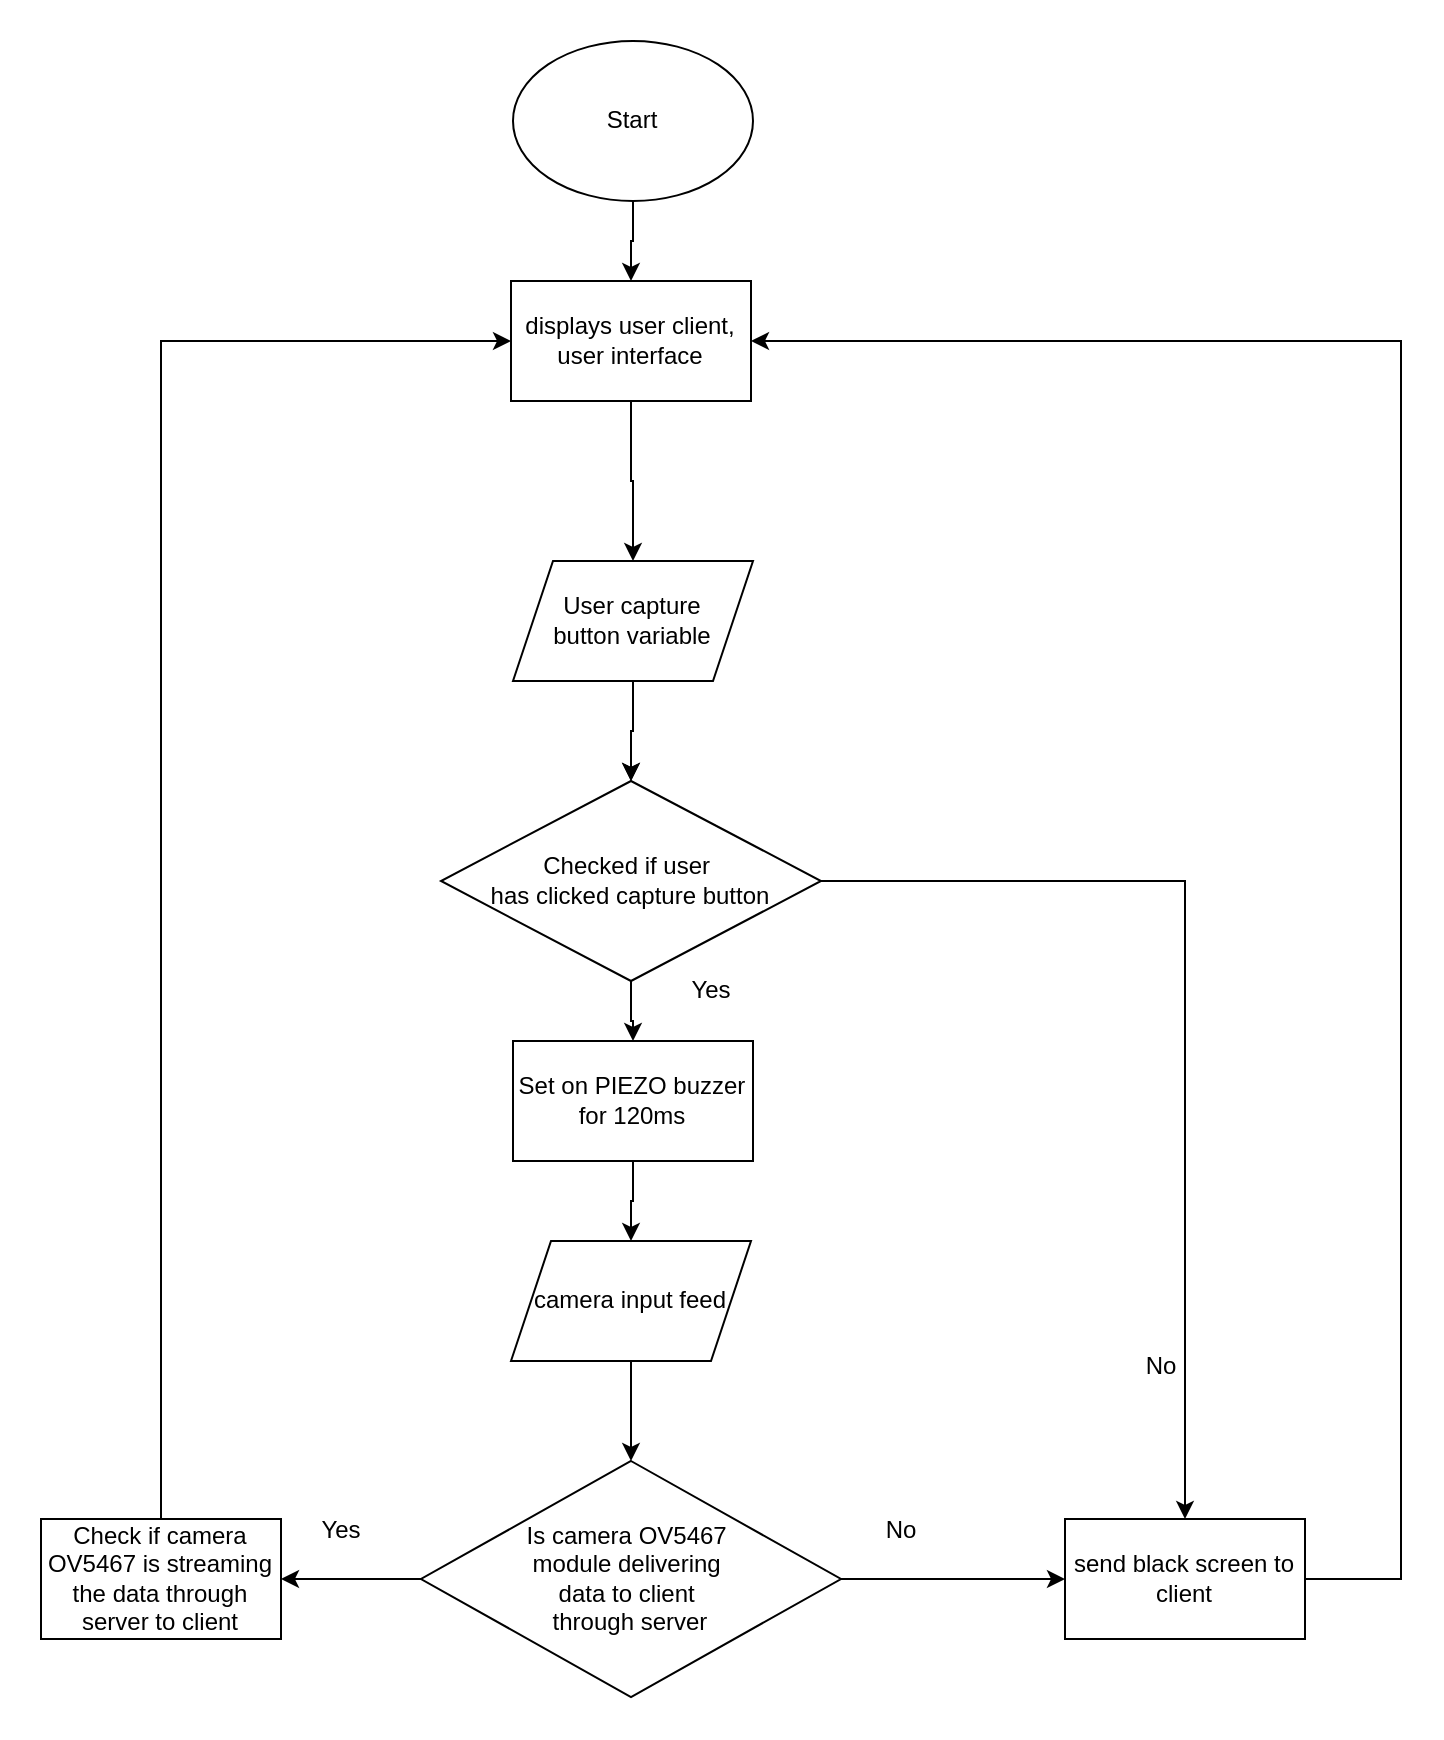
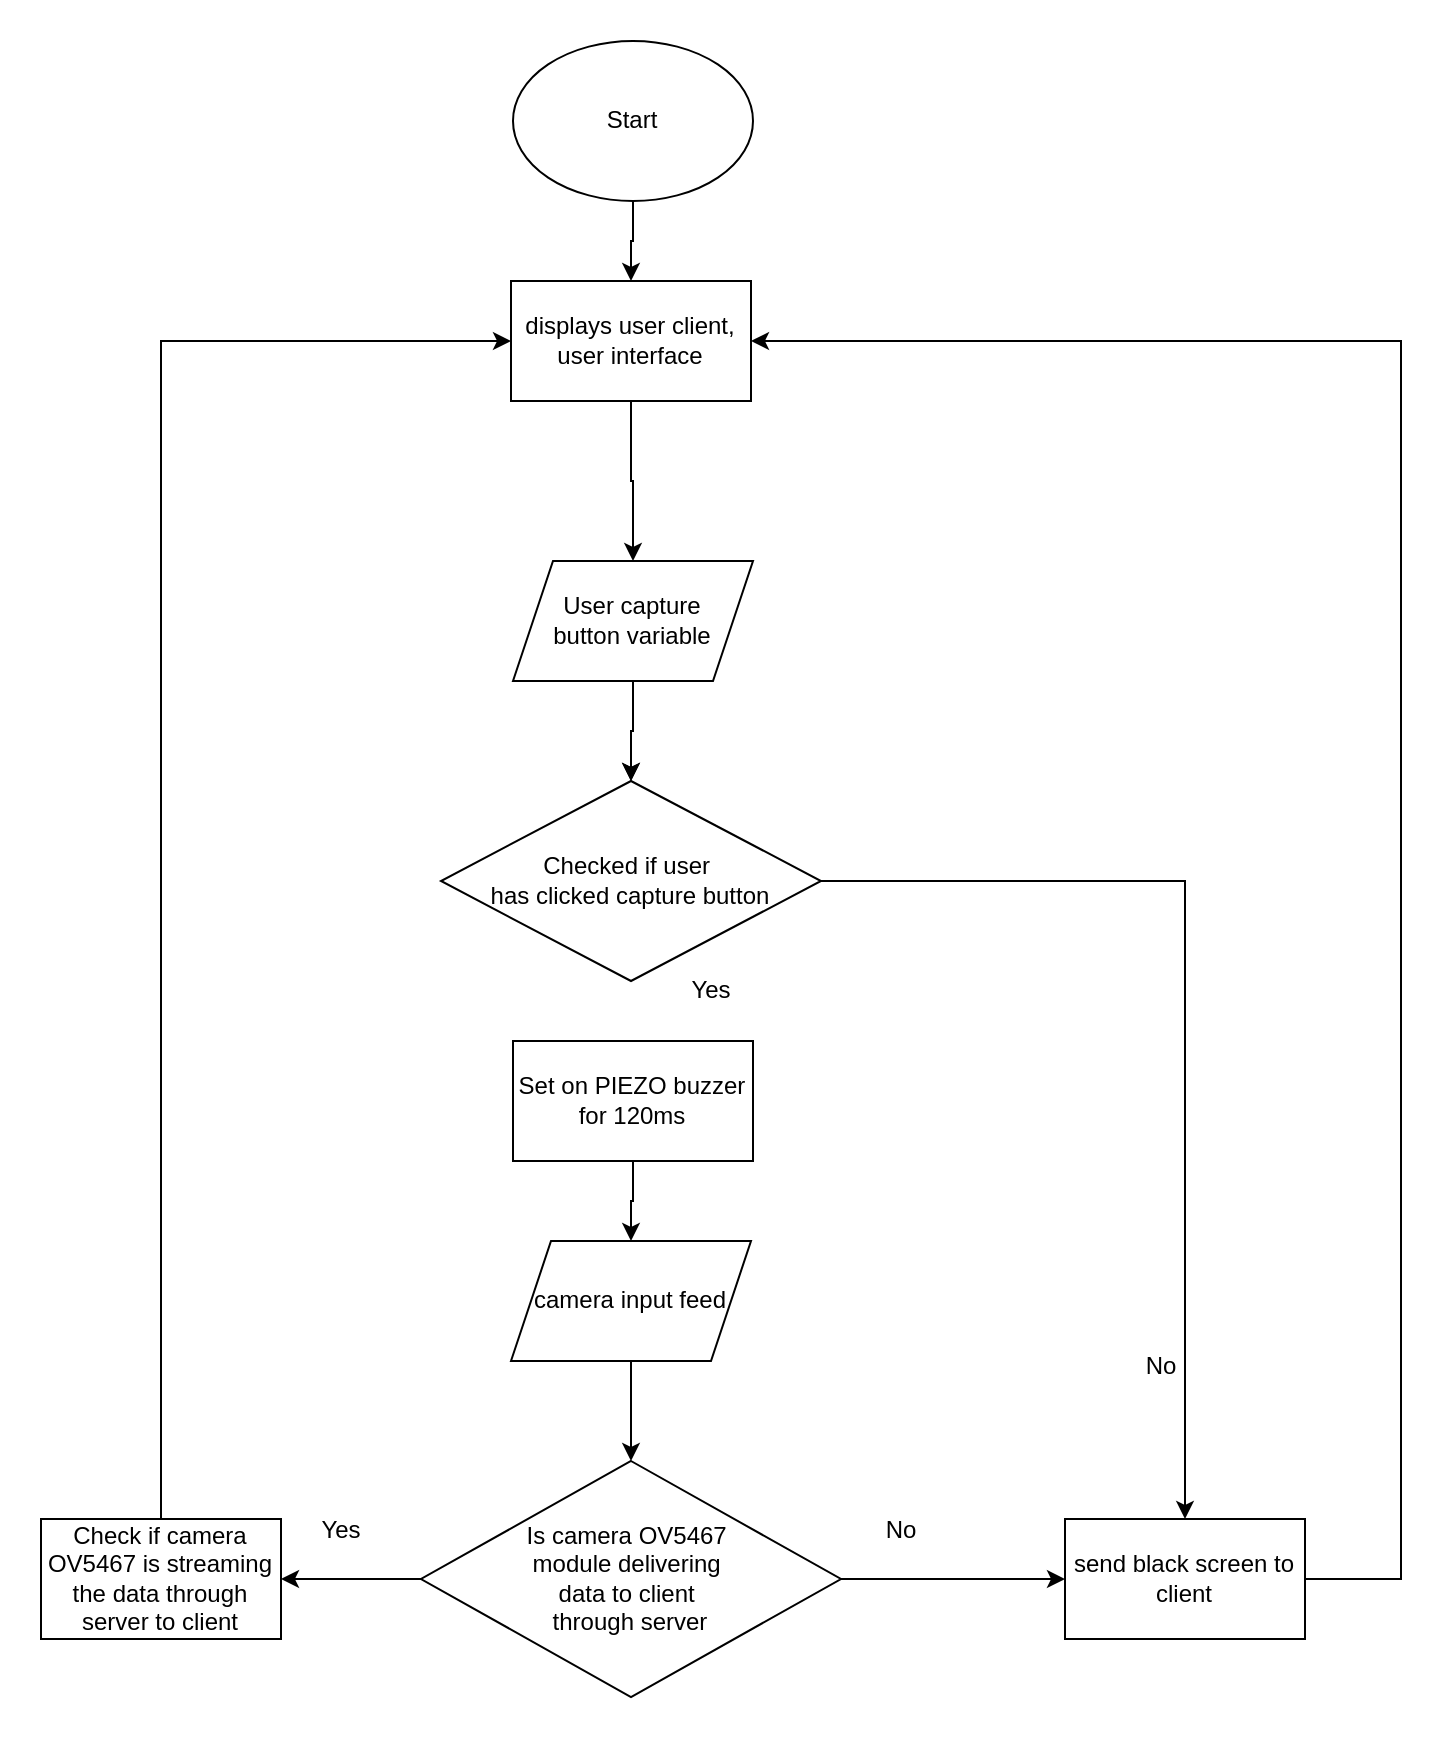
  <mxCell id="0" />
  <mxCell id="1" parent="0" />
  <mxCell id="2" style="edgeStyle=orthogonalEdgeStyle;rounded=0;orthogonalLoop=1;jettySize=auto;html=1;exitX=0.5;exitY=1;exitDx=0;exitDy=0;entryX=0.5;entryY=0;entryDx=0;entryDy=0;" parent="1" source="15" target="17" edge="1"><mxGeometry relative="1" as="geometry"><mxPoint x="316" y="560" as="targetPoint" /><mxPoint x="310" y="510" as="sourcePoint" /></mxGeometry></mxCell>
  <mxCell id="3" style="edgeStyle=orthogonalEdgeStyle;rounded=0;orthogonalLoop=1;jettySize=auto;html=1;entryX=0;entryY=0.5;entryDx=0;entryDy=0;" parent="1" source="4" target="17" edge="1"><mxGeometry relative="1" as="geometry"><Array as="points"><mxPoint x="80" y="170" /></Array></mxGeometry></mxCell>
  <mxCell id="4" value="Check if camera OV5467&amp;nbsp;is streaming the data through server to client" style="rounded=0;whiteSpace=wrap;html=1;" parent="1" vertex="1"><mxGeometry x="20" y="759" width="120" height="60" as="geometry" /></mxCell>
  <mxCell id="5" style="edgeStyle=orthogonalEdgeStyle;rounded=0;orthogonalLoop=1;jettySize=auto;html=1;" parent="1" source="7" target="14" edge="1"><mxGeometry relative="1" as="geometry" /></mxCell>
- <mxCell id="6" style="edgeStyle=orthogonalEdgeStyle;rounded=0;orthogonalLoop=1;jettySize=auto;html=1;entryX=0.5;entryY=0;entryDx=0;entryDy=0;" parent="1" source="7" target="24" edge="1"><mxGeometry relative="1" as="geometry" /></mxCell>
  <mxCell id="7" value="Checked if user&amp;nbsp;&lt;div&gt;has clicked capture button&lt;/div&gt;" style="rhombus;whiteSpace=wrap;html=1;" parent="1" vertex="1"><mxGeometry x="220" y="390" width="190" height="100" as="geometry" /></mxCell>
  <mxCell id="8" style="edgeStyle=orthogonalEdgeStyle;rounded=0;orthogonalLoop=1;jettySize=auto;html=1;" parent="1" source="10" target="14" edge="1"><mxGeometry relative="1" as="geometry"><mxPoint x="550" y="770" as="targetPoint" /></mxGeometry></mxCell>
  <mxCell id="9" style="edgeStyle=orthogonalEdgeStyle;rounded=0;orthogonalLoop=1;jettySize=auto;html=1;entryX=1;entryY=0.5;entryDx=0;entryDy=0;" parent="1" source="10" target="4" edge="1"><mxGeometry relative="1" as="geometry" /></mxCell>
  <mxCell id="10" value="&lt;div&gt;Is camera OV5467&amp;nbsp;&lt;/div&gt;&lt;div&gt;module delivering&amp;nbsp;&lt;/div&gt;&lt;div&gt;data to client&amp;nbsp;&lt;/div&gt;&lt;div&gt;through server&lt;/div&gt;" style="rhombus;whiteSpace=wrap;html=1;" parent="1" vertex="1"><mxGeometry x="210" y="730" width="210" height="118" as="geometry" /></mxCell>
  <mxCell id="11" value="Yes" style="text;html=1;align=center;verticalAlign=middle;resizable=0;points=[];autosize=1;strokeColor=none;fillColor=none;" parent="1" vertex="1"><mxGeometry x="335" width="40" height="30" as="geometry" y="480" /></mxCell>
  <mxCell id="12" value="No" style="text;html=1;align=center;verticalAlign=middle;resizable=0;points=[];autosize=1;strokeColor=none;fillColor=none;" parent="1" vertex="1"><mxGeometry x="560" y="668" width="40" height="30" as="geometry" /></mxCell>
  <mxCell id="13" style="edgeStyle=orthogonalEdgeStyle;rounded=0;orthogonalLoop=1;jettySize=auto;html=1;entryX=1;entryY=0.5;entryDx=0;entryDy=0;" parent="1" source="14" target="17" edge="1"><mxGeometry relative="1" as="geometry"><Array as="points"><mxPoint x="700" y="789" /><mxPoint x="700" y="170" /></Array></mxGeometry></mxCell>
  <mxCell id="14" value="send black screen to client" style="rounded=0;whiteSpace=wrap;html=1;" parent="1" vertex="1"><mxGeometry x="532" y="759" width="120" height="60" as="geometry" /></mxCell>
  <mxCell id="15" value="Start" style="ellipse;whiteSpace=wrap;html=1;" parent="1" vertex="1"><mxGeometry x="256" y="20" width="120" height="80" as="geometry" /></mxCell>
  <mxCell id="16" style="edgeStyle=orthogonalEdgeStyle;rounded=0;orthogonalLoop=1;jettySize=auto;html=1;" parent="1" source="22" target="7" edge="1"><mxGeometry relative="1" as="geometry" /></mxCell>
  <mxCell id="17" value="displays user client,&lt;div&gt;user interface&lt;/div&gt;" style="rounded=0;whiteSpace=wrap;html=1;" parent="1" vertex="1"><mxGeometry x="255" y="140" width="120" height="60" as="geometry" /></mxCell>
  <mxCell id="18" style="edgeStyle=orthogonalEdgeStyle;rounded=0;orthogonalLoop=1;jettySize=auto;html=1;entryX=0.5;entryY=0;entryDx=0;entryDy=0;" parent="1" source="19" target="10" edge="1"><mxGeometry relative="1" as="geometry" /></mxCell>
  <mxCell id="19" value="camera input feed" style="shape=parallelogram;perimeter=parallelogramPerimeter;whiteSpace=wrap;html=1;fixedSize=1;" parent="1" vertex="1"><mxGeometry x="255" y="620" width="120" height="60" as="geometry" /></mxCell>
  <mxCell id="20" style="edgeStyle=orthogonalEdgeStyle;rounded=0;orthogonalLoop=1;jettySize=auto;html=1;entryX=0.5;entryY=0;entryDx=0;entryDy=0;" parent="1" source="22" target="7" edge="1"><mxGeometry relative="1" as="geometry" /></mxCell>
  <mxCell id="21" value="" style="edgeStyle=orthogonalEdgeStyle;rounded=0;orthogonalLoop=1;jettySize=auto;html=1;" parent="1" source="17" target="22" edge="1"><mxGeometry relative="1" as="geometry"><mxPoint x="315" y="200" as="sourcePoint" /><mxPoint x="316" y="470" as="targetPoint" /></mxGeometry></mxCell>
  <mxCell id="22" value="User capture &lt;br&gt;button variable" style="shape=parallelogram;perimeter=parallelogramPerimeter;whiteSpace=wrap;html=1;fixedSize=1;" parent="1" vertex="1"><mxGeometry x="256" y="280" width="120" height="60" as="geometry" /></mxCell>
  <mxCell id="23" style="edgeStyle=orthogonalEdgeStyle;rounded=0;orthogonalLoop=1;jettySize=auto;html=1;" parent="1" source="24" target="19" edge="1"><mxGeometry relative="1" as="geometry" /></mxCell>
  <mxCell id="24" value="Set on PIEZO buzzer for 120ms" style="rounded=0;whiteSpace=wrap;html=1;" parent="1" vertex="1"><mxGeometry x="256" y="520" width="120" height="60" as="geometry" /></mxCell>
  <mxCell id="25" value="Yes" style="text;html=1;align=center;verticalAlign=middle;resizable=0;points=[];autosize=1;strokeColor=none;fillColor=none;" parent="1" vertex="1"><mxGeometry x="150" y="750" width="40" height="30" as="geometry" /></mxCell>
  <mxCell id="26" value="No" style="text;html=1;align=center;verticalAlign=middle;resizable=0;points=[];autosize=1;strokeColor=none;fillColor=none;" parent="1" vertex="1"><mxGeometry x="430" y="750" width="40" height="30" as="geometry" /></mxCell>
